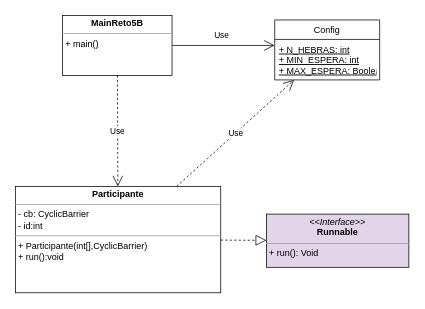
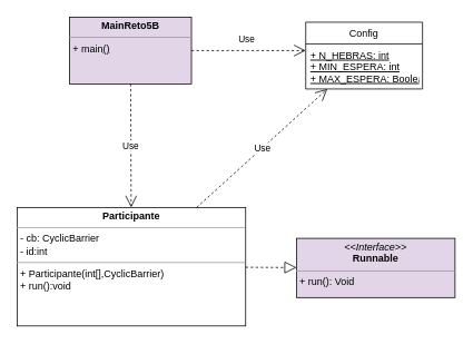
  <mxCell id="0" />
  <mxCell id="1" parent="0" />
  <mxCell id="2" value="&lt;p style=&quot;margin:0px;margin-top:4px;text-align:center;&quot;&gt;&lt;b&gt;Participante&lt;/b&gt;&lt;br&gt;&lt;/p&gt;&lt;hr size=&quot;1&quot;&gt;&lt;p style=&quot;margin:0px;margin-left:4px;&quot;&gt;&lt;span style=&quot;background-color: initial;&quot;&gt;-&amp;nbsp;&lt;/span&gt;&lt;span style=&quot;background-color: initial;&quot;&gt;cb: CyclicBarrier&lt;/span&gt;&lt;/p&gt;&lt;p style=&quot;margin:0px;margin-left:4px;&quot;&gt;- id:int&lt;/p&gt;&lt;hr size=&quot;1&quot;&gt;&lt;p style=&quot;margin:0px;margin-left:4px;&quot;&gt;+&amp;nbsp;&lt;span style=&quot;background-color: initial;&quot;&gt;Participante(int[],CyclicBarrier)&lt;/span&gt;&lt;/p&gt;&lt;p style=&quot;margin:0px;margin-left:4px;&quot;&gt;+ run():void&lt;/p&gt;&lt;p style=&quot;margin:0px;margin-left:4px;&quot;&gt;&lt;br&gt;&lt;/p&gt;" style="verticalAlign=top;align=left;overflow=fill;fontSize=12;fontFamily=Helvetica;html=1;" parent="1" vertex="1"><mxGeometry x="20" y="248" width="274" height="142" as="geometry" /></mxCell>
- <mxCell id="3" value="&lt;p style=&quot;margin:0px;margin-top:4px;text-align:center;&quot;&gt;&lt;b&gt;MainReto5B&lt;/b&gt;&lt;/p&gt;&lt;hr size=&quot;1&quot;&gt;&lt;p style=&quot;margin:0px;margin-left:4px;&quot;&gt;&lt;span style=&quot;background-color: initial;&quot;&gt;+ main&lt;u&gt;()&lt;/u&gt;&lt;/span&gt;&lt;/p&gt;" style="verticalAlign=top;align=left;overflow=fill;fontSize=12;fontFamily=Helvetica;html=1;" parent="1" vertex="1"><mxGeometry x="83" y="20" width="146" height="80" as="geometry" /></mxCell>
- <mxCell id="4" value="Use" style="endArrow=open;endSize=12;dashed=0;html=1;rounded=0;edgeStyle=orthogonalEdgeStyle;" parent="1" source="3" target="7" edge="1"><mxGeometry x="-0.036" y="13" width="160" relative="1" as="geometry"><mxPoint x="30" y="16" as="sourcePoint" /><mxPoint x="-140" y="231" as="targetPoint" /><Array as="points"><mxPoint x="269" y="60" /><mxPoint x="269" y="60" /></Array><mxPoint as="offset" /></mxGeometry></mxCell>
+ <mxCell id="3" value="&lt;p style=&quot;margin:0px;margin-top:4px;text-align:center;&quot;&gt;&lt;b&gt;MainReto5B&lt;/b&gt;&lt;/p&gt;&lt;hr size=&quot;1&quot;&gt;&lt;p style=&quot;margin:0px;margin-left:4px;&quot;&gt;&lt;span style=&quot;background-color: initial;&quot;&gt;+ main&lt;u&gt;()&lt;/u&gt;&lt;/span&gt;&lt;/p&gt;" style="verticalAlign=top;align=left;overflow=fill;fontSize=12;fontFamily=Helvetica;html=1;fillColor=#e1d5e7;" parent="1" vertex="1"><mxGeometry x="83" y="20" width="146" height="80" as="geometry" /></mxCell>
+ <mxCell id="4" value="Use" style="endArrow=open;endSize=12;dashed=1;html=1;rounded=0;edgeStyle=orthogonalEdgeStyle;" parent="1" source="3" target="7" edge="1"><mxGeometry x="-0.036" y="13" width="160" relative="1" as="geometry"><mxPoint x="30" y="16" as="sourcePoint" /><mxPoint x="-140" y="231" as="targetPoint" /><Array as="points"><mxPoint x="269" y="60" /><mxPoint x="269" y="60" /></Array><mxPoint as="offset" /></mxGeometry></mxCell>
  <mxCell id="5" value="&lt;p style=&quot;margin:0px;margin-top:4px;text-align:center;&quot;&gt;&lt;i&gt;&amp;lt;&amp;lt;Interface&amp;gt;&amp;gt;&lt;/i&gt;&lt;br&gt;&lt;b&gt;Runnable&lt;/b&gt;&lt;/p&gt;&lt;hr size=&quot;1&quot;&gt;&lt;p style=&quot;margin:0px;margin-left:4px;&quot;&gt;&lt;span style=&quot;background-color: initial;&quot;&gt;+ run(): Void&lt;/span&gt;&lt;br&gt;&lt;/p&gt;" style="verticalAlign=top;align=left;overflow=fill;fontSize=12;fontFamily=Helvetica;html=1;fillColor=#e1d5e7;" parent="1" vertex="1"><mxGeometry x="355" y="285" width="190" height="71" as="geometry" /></mxCell>
  <mxCell id="6" value="" style="endArrow=block;dashed=1;endFill=0;endSize=12;html=1;rounded=0;" parent="1" source="2" target="5" edge="1"><mxGeometry width="160" relative="1" as="geometry"><mxPoint x="438" y="230" as="sourcePoint" /><mxPoint x="598" y="230" as="targetPoint" /></mxGeometry></mxCell>
  <mxCell id="7" value="Config" style="swimlane;fontStyle=0;childLayout=stackLayout;horizontal=1;startSize=26;fillColor=none;horizontalStack=0;resizeParent=1;resizeParentMax=0;resizeLast=0;collapsible=1;marginBottom=0;" parent="1" vertex="1"><mxGeometry x="366" y="26" width="140" height="80" as="geometry" /></mxCell>
  <mxCell id="8" value="+ N_HEBRAS: int&#10;+ MIN_ESPERA: int&#10;+ MAX_ESPERA: Boolean" style="text;strokeColor=none;fillColor=none;align=left;verticalAlign=top;spacingLeft=4;spacingRight=4;overflow=hidden;rotatable=0;points=[[0,0.5],[1,0.5]];portConstraint=eastwest;fontStyle=4" parent="7" vertex="1"><mxGeometry y="26" width="140" height="54" as="geometry" /></mxCell>
  <mxCell id="9" value="Use" style="endArrow=open;endSize=12;dashed=1;html=1;rounded=0;" parent="1" source="3" target="2" edge="1"><mxGeometry width="160" relative="1" as="geometry"><mxPoint x="140.161" y="110" as="sourcePoint" /><mxPoint x="193.975" y="279" as="targetPoint" /></mxGeometry></mxCell>
  <mxCell id="10" value="Use" style="endArrow=open;endSize=12;dashed=1;html=1;rounded=0;" edge="1" parent="1" source="2" target="7"><mxGeometry width="160" relative="1" as="geometry"><mxPoint x="166.154" y="110" as="sourcePoint" /><mxPoint x="166.726" y="258" as="targetPoint" /></mxGeometry></mxCell>
